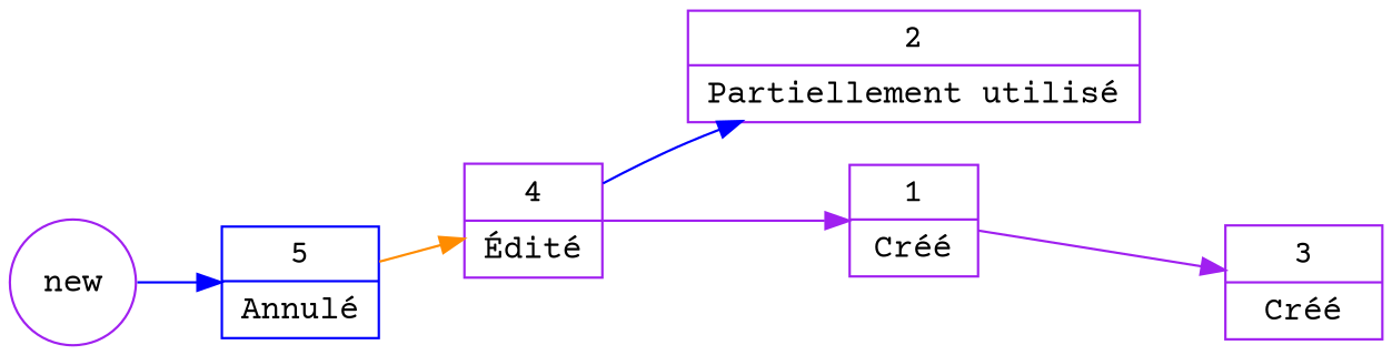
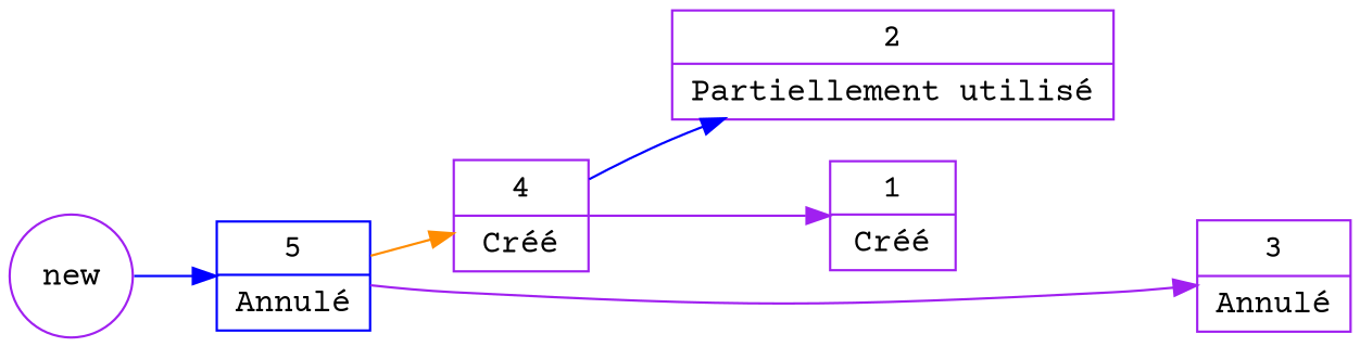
  digraph {
    fontname="Courier Prime"
    rankdir=LR
    node [color=purple fontname="Courier Prime" shape=record]
    edge [color=blue fontname="Courier Prime"]
    new [shape=circle]
    n2 [color=blue label="5|Annulé"]
-   n3 [label="4|Édité"]
-   n4 [label="3|Créé"]
+   n3 [label="4|Créé"]
+   n4 [label="3|Annulé"]
    n5 [label="2|Partiellement utilisé"]
    n6 [label="1|Créé"]
    new -> n2
    n2 -> n3 [color=darkorange]
-   n6 -> n4 [color=purple]
+   n2 -> n4 [color=purple]
    n3 -> n5
    n3 -> n6 [color=purple]
  }
